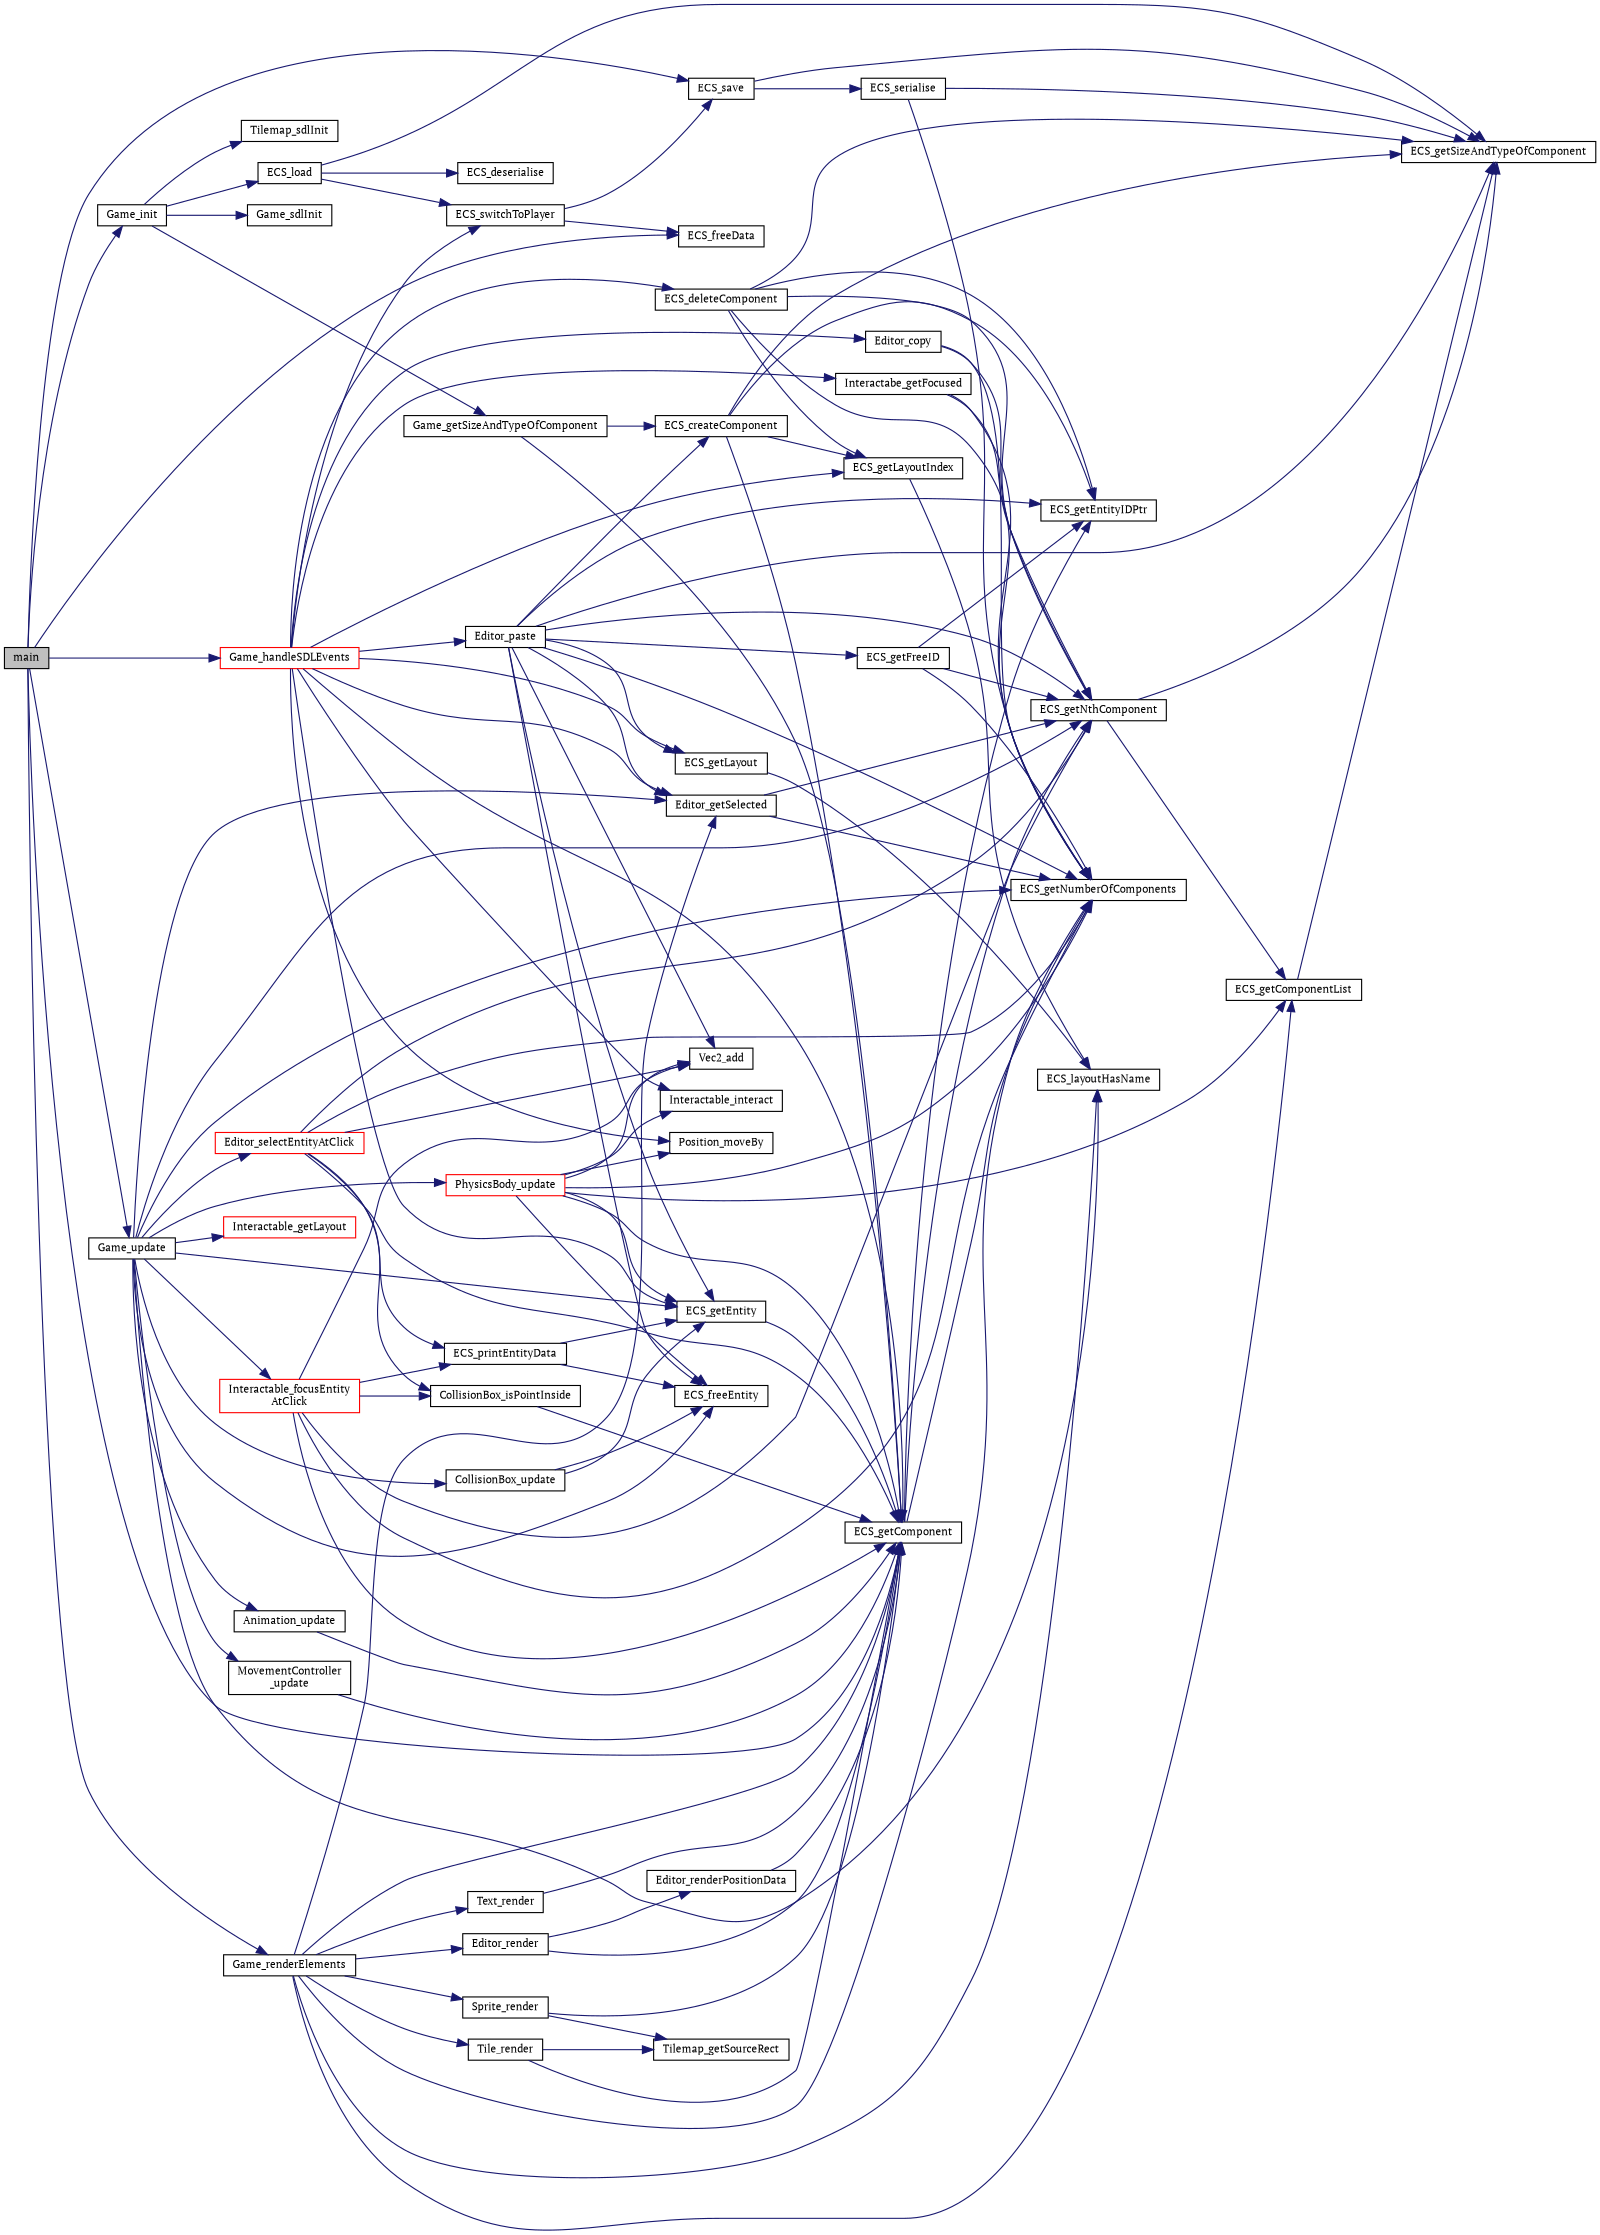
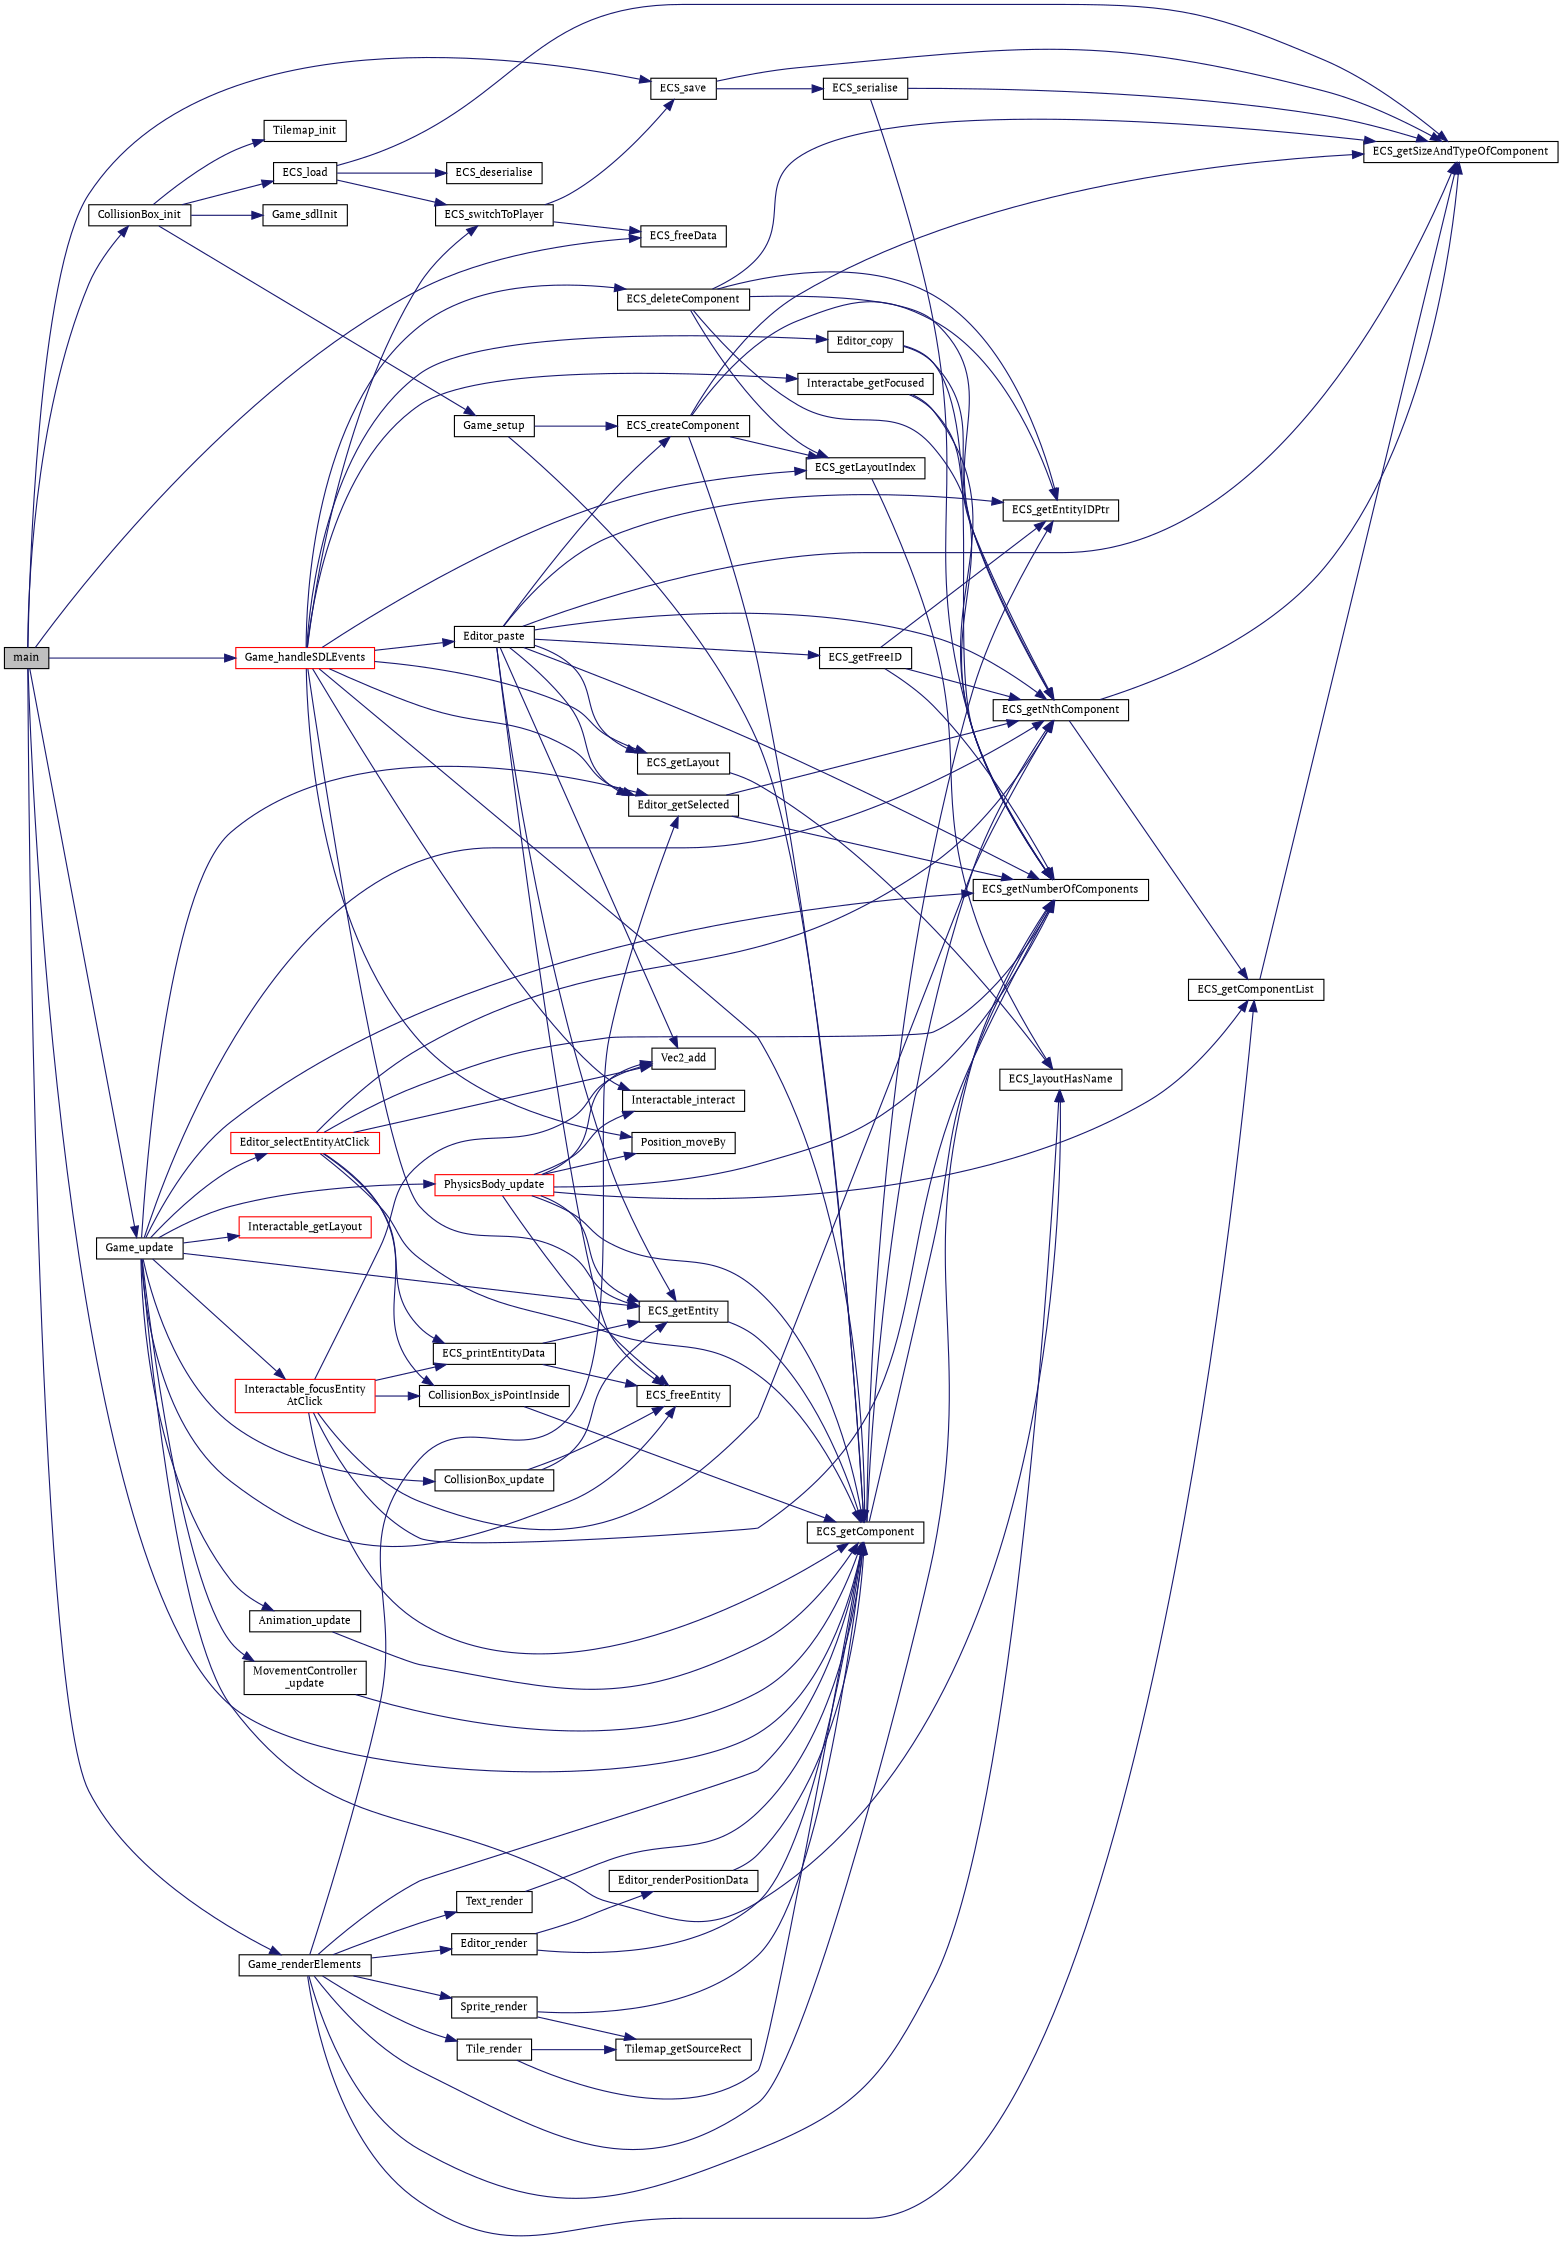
  digraph {
    fontname="PT Serif"
    rankdir=LR
    node [color=black fillcolor=white fontname="PT Serif" fontsize=10 shape=record style=filled]
    edge [color=midnightblue fontname="PT Serif" fontsize=10 labelfontname=Helvetica labelfontsize=10 style=solid]
    n1 [fillcolor=grey75 fontcolor=black height=0.2 label=main width=0.4]
    n2 [height=0.2 label=ECS_freeData width=0.4]
    n3 [height=0.2 label=ECS_getComponent width=0.4]
    n4 [height=0.2 label=ECS_save width=0.4]
    n5 [color=red height=0.2 label=Game_handleSDLEvents width=0.4]
-   n6 [height=0.2 label=Game_init width=0.4]
+   n6 [height=0.2 label=CollisionBox_init width=0.4]
    n7 [height=0.2 label=Game_renderElements width=0.4]
    n8 [height=0.2 label=Game_update width=0.4]
    n9 [height=0.2 label=ECS_getEntityIDPtr width=0.4]
    n10 [height=0.2 label=ECS_getNthComponent width=0.4]
    n11 [height=0.2 label=ECS_getNumberOfComponents width=0.4]
    n12 [height=0.2 label=ECS_getSizeAndTypeOfComponent width=0.4]
    n13 [height=0.2 label=ECS_serialise width=0.4]
    n14 [height=0.2 label=ECS_deleteComponent width=0.4]
    n15 [height=0.2 label=ECS_getLayoutIndex width=0.4]
    n16 [height=0.2 label=ECS_getEntity width=0.4]
    n17 [height=0.2 label=ECS_getLayout width=0.4]
    n18 [height=0.2 label=ECS_switchToPlayer width=0.4]
    n19 [height=0.2 label=Editor_copy width=0.4]
    n20 [height=0.2 label=Editor_getSelected width=0.4]
    n21 [height=0.2 label=Editor_paste width=0.4]
    n22 [height=0.2 label=Interactabe_getFocused width=0.4]
    n23 [height=0.2 label=Interactable_interact width=0.4]
    n24 [height=0.2 label=Position_moveBy width=0.4]
    n25 [height=0.2 label=ECS_load width=0.4]
    n26 [height=0.2 label=Game_sdlInit width=0.4]
-   n27 [height=0.2 label=Game_getSizeAndTypeOfComponent width=0.4]
-   n28 [height=0.2 label=Tilemap_sdlInit width=0.4]
+   n27 [height=0.2 label=Game_setup width=0.4]
+   n28 [height=0.2 label=Tilemap_init width=0.4]
    n29 [height=0.2 label=ECS_getComponentList width=0.4]
    n30 [height=0.2 label=ECS_layoutHasName width=0.4]
    n31 [height=0.2 label=Editor_render width=0.4]
    n32 [height=0.2 label=Sprite_render width=0.4]
    n33 [height=0.2 label=Text_render width=0.4]
    n34 [height=0.2 label=Tile_render width=0.4]
    n35 [height=0.2 label=ECS_freeEntity width=0.4]
    n36 [height=0.2 label=Animation_update width=0.4]
    n37 [height=0.2 label=CollisionBox_update width=0.4]
    n38 [color=red height=0.2 label=Editor_selectEntityAtClick width=0.4]
    n39 [color=red height=0.2 label="Interactable_focusEntity\lAtClick" width=0.4]
    n40 [color=red height=0.2 label=Interactable_getLayout width=0.4]
    n41 [height=0.2 label="MovementController\l_update" width=0.4]
    n42 [color=red height=0.2 label=PhysicsBody_update width=0.4]
    n43 [height=0.2 label=ECS_createComponent width=0.4]
    n44 [height=0.2 label=ECS_getFreeID width=0.4]
    n45 [height=0.2 label=Vec2_add width=0.4]
    n46 [height=0.2 label=ECS_deserialise width=0.4]
    n47 [height=0.2 label=Editor_renderPositionData width=0.4]
    n48 [height=0.2 label=Tilemap_getSourceRect width=0.4]
    n49 [height=0.2 label=CollisionBox_isPointInside width=0.4]
    n50 [height=0.2 label=ECS_printEntityData width=0.4]
    n1 -> n2
    n1 -> n3
    n1 -> n4
    n1 -> n5
    n1 -> n6
    n1 -> n7
    n1 -> n8
    n3 -> n9
    n3 -> n10
    n3 -> n11
    n4 -> n12
    n4 -> n13
    n5 -> n3
    n5 -> n14
    n5 -> n15
    n5 -> n16
    n5 -> n17
    n5 -> n18
    n5 -> n19
    n5 -> n20
    n5 -> n21
    n5 -> n22
    n5 -> n23
    n5 -> n24
    n6 -> n25
    n6 -> n26
    n6 -> n27
    n6 -> n28
    n7 -> n3
    n7 -> n11
    n7 -> n20
    n7 -> n29
    n7 -> n30
    n7 -> n31
    n7 -> n32
    n7 -> n33
    n7 -> n34
    n8 -> n10
    n8 -> n11
    n8 -> n16
    n8 -> n20
    n8 -> n30
    n8 -> n35
    n8 -> n36
    n8 -> n37
    n8 -> n38
    n8 -> n39
    n8 -> n40
    n8 -> n41
    n8 -> n42
    n10 -> n12
    n10 -> n29
    n13 -> n11
    n13 -> n12
    n14 -> n9
    n14 -> n10
    n14 -> n11
    n14 -> n12
    n14 -> n15
    n15 -> n30
    n16 -> n3
    n17 -> n30
    n18 -> n2
    n18 -> n4
    n19 -> n10
    n19 -> n11
    n20 -> n10
    n20 -> n11
    n21 -> n9
    n21 -> n10
    n21 -> n11
    n21 -> n12
    n21 -> n16
    n21 -> n17
    n21 -> n20
    n21 -> n35
    n21 -> n43
    n21 -> n44
    n21 -> n45
    n22 -> n10
    n22 -> n11
    n25 -> n12
    n25 -> n18
    n25 -> n46
    n27 -> n3
    n27 -> n43
    n29 -> n12
    n31 -> n3
    n31 -> n47
    n32 -> n3
    n32 -> n48
    n33 -> n3
    n34 -> n3
    n34 -> n48
    n36 -> n3
    n37 -> n16
    n37 -> n35
    n38 -> n3
    n38 -> n10
    n38 -> n11
    n38 -> n45
    n38 -> n49
    n38 -> n50
    n39 -> n3
    n39 -> n10
    n39 -> n11
    n39 -> n45
    n39 -> n49
    n39 -> n50
    n41 -> n3
    n42 -> n3
    n42 -> n11
    n42 -> n16
    n42 -> n23
    n42 -> n24
    n42 -> n29
    n42 -> n35
    n42 -> n45
    n43 -> n3
    n43 -> n9
    n43 -> n12
    n43 -> n15
    n44 -> n9
    n44 -> n10
    n44 -> n11
    n47 -> n3
    n49 -> n3
    n50 -> n16
    n50 -> n35
  }
